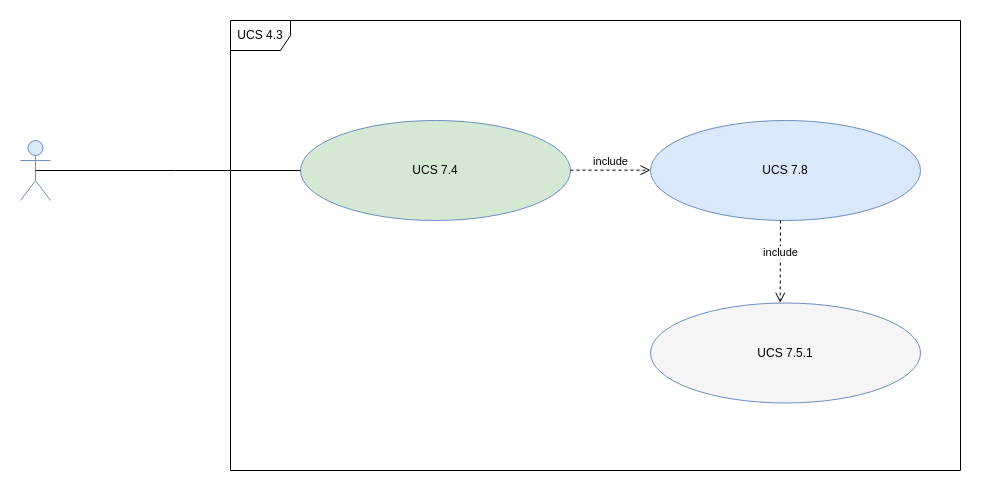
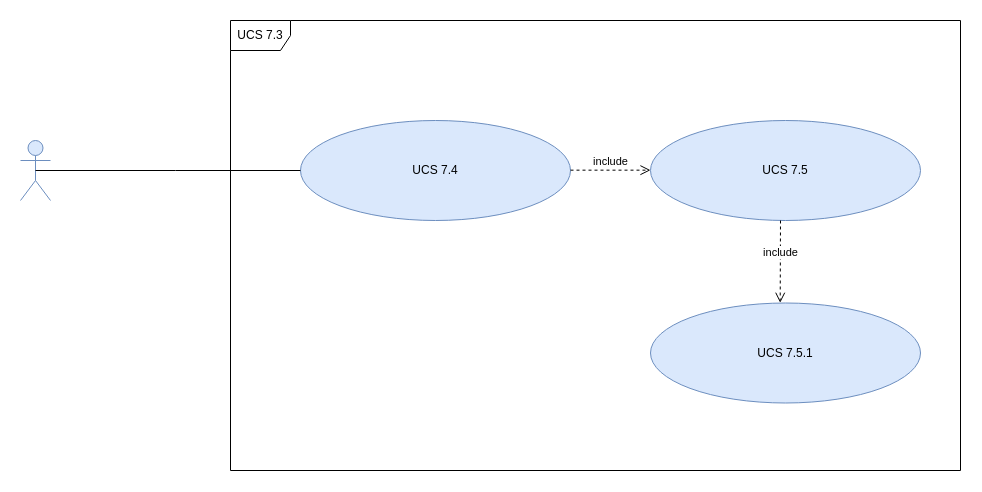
  <mxCell id="0" />
  <mxCell id="1" parent="0" />
- <mxCell id="2" value="UCS 4.3" parent="1" vertex="1" style="shape=umlFrame;whiteSpace=wrap;html=1;"><mxGeometry as="geometry" height="450" width="730" y="20" x="230" /></mxCell>
+ <mxCell id="2" value="UCS 7.3" parent="1" vertex="1" style="shape=umlFrame;whiteSpace=wrap;html=1;"><mxGeometry as="geometry" height="450" width="730" y="20" x="230" /></mxCell>
  <mxCell id="3" value="&lt;div style=&quot;line-height: 120%&quot;&gt;&lt;/div&gt;" parent="1" vertex="1" style="shape=umlActor;verticalLabelPosition=bottom;labelBackgroundColor=#ffffff;verticalAlign=top;html=1;fillColor=#dae8fc;strokeColor=#6c8ebf;"><mxGeometry as="geometry" height="60" width="30" y="140" x="20" /></mxCell>
- <mxCell id="4" value="UCS 7.4" parent="1" vertex="1" style="ellipse;whiteSpace=wrap;html=1;fillColor=#d5e8d4;strokeColor=#6c8ebf;"><mxGeometry as="geometry" height="100" width="270" y="120" x="300" /></mxCell>
- <mxCell id="5" value="UCS 7.8" parent="1" vertex="1" style="ellipse;whiteSpace=wrap;html=1;fillColor=#dae8fc;strokeColor=#6c8ebf;"><mxGeometry as="geometry" height="100" width="270" y="120" x="650" /></mxCell>
+ <mxCell id="4" value="UCS 7.4" parent="1" vertex="1" style="ellipse;whiteSpace=wrap;html=1;fillColor=#dae8fc;strokeColor=#6c8ebf;"><mxGeometry as="geometry" height="100" width="270" y="120" x="300" /></mxCell>
+ <mxCell id="5" value="UCS 7.5" parent="1" vertex="1" style="ellipse;whiteSpace=wrap;html=1;fillColor=#dae8fc;strokeColor=#6c8ebf;"><mxGeometry as="geometry" height="100" width="270" y="120" x="650" /></mxCell>
  <mxCell id="6" value="" parent="1" vertex="1" style="line;strokeWidth=1;fillColor=none;align=left;verticalAlign=middle;spacingTop=-1;spacingLeft=3;spacingRight=3;rotatable=0;labelPosition=right;points=[];portConstraint=eastwest;"><mxGeometry as="geometry" height="8" width="140" y="166" x="35" /></mxCell>
  <mxCell id="7" value="" parent="1" vertex="1" style="line;strokeWidth=1;fillColor=none;align=left;verticalAlign=middle;spacingTop=-1;spacingLeft=3;spacingRight=3;rotatable=0;labelPosition=right;points=[];portConstraint=eastwest;"><mxGeometry as="geometry" height="8" width="125" y="166" x="175" /></mxCell>
  <mxCell id="8" value="include" parent="1" style="html=1;verticalAlign=bottom;endArrow=open;dashed=1;endSize=8;" edge="1"><mxGeometry as="geometry" relative="1"><mxPoint as="sourcePoint" y="169.66" x="570" /><mxPoint as="targetPoint" y="169.66" x="650" /></mxGeometry></mxCell>
  <mxCell id="9" value="include" parent="1" style="html=1;verticalAlign=bottom;endArrow=open;dashed=1;endSize=8;entryX=0.753;entryY=0.731;entryDx=0;entryDy=0;entryPerimeter=0;" edge="1"><mxGeometry as="geometry" relative="1"><mxPoint as="sourcePoint" y="220" x="780" /><mxPoint as="targetPoint" y="302.301" x="779.69" /></mxGeometry></mxCell>
- <mxCell id="10" value="UCS 7.5.1" parent="1" vertex="1" style="ellipse;whiteSpace=wrap;html=1;fillColor=#f5f5f5;strokeColor=#6c8ebf;"><mxGeometry as="geometry" height="100" width="270" y="302.5" x="650" /></mxCell>
+ <mxCell id="10" value="UCS 7.5.1" parent="1" vertex="1" style="ellipse;whiteSpace=wrap;html=1;fillColor=#dae8fc;strokeColor=#6c8ebf;"><mxGeometry as="geometry" height="100" width="270" y="302.5" x="650" /></mxCell>
